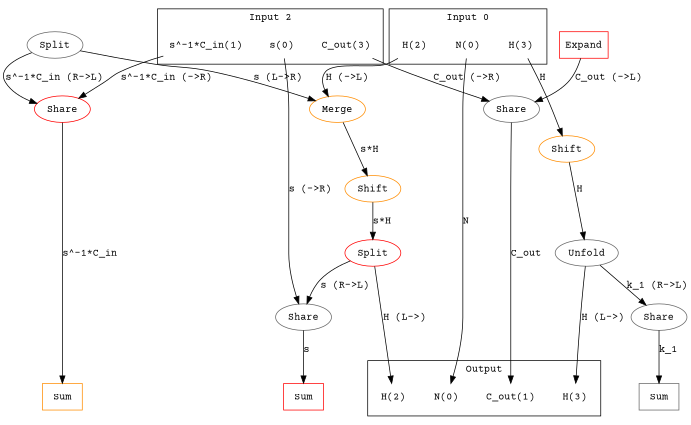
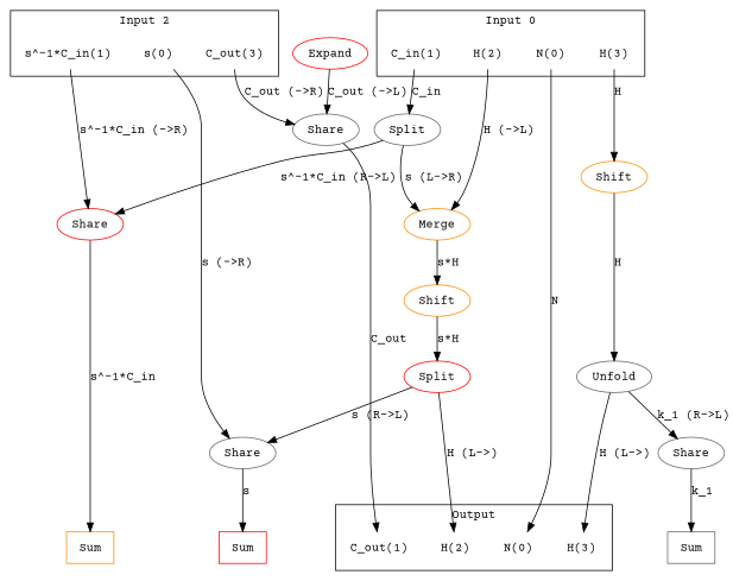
  digraph {
    fontname="Courier Prime"
    newrank=true
    node [color=red fontname="Courier Prime"]
    edge [fontname="Courier Prime"]
    n1 [label=Sum shape=box]
    n2 [color=gray40 label=Sum shape=box]
    n3 [color=darkorange label=Sum shape=box]
    n4 [color=gray40 label="N(0)" shape=none]
    n5 [color=darkorange label="C_out(1)" shape=none]
    n6 [label="H(2)" shape=none]
    n7 [color=gray40 label="H(3)" shape=none]
    n8 [color=darkorange label="N(0)" shape=none]
+   n9 [color=darkorange label="C_in(1)" shape=none]
    n10 [label="H(2)" shape=none]
    n11 [label="H(3)" shape=none]
    n12 [color=darkorange label="s(0)" shape=none]
    n13 [label="s^-1*C_in(1)" shape=none]
    n14 [label="C_out(3)" shape=none]
    n15 [color=gray40 label=Split]
    n16 [color=darkorange label=Merge]
    n17 [color=darkorange label=Shift]
    n18 [color=gray40 label=Share]
    n19 [label=Share]
    n20 [color=gray40 label=Share]
    n21 [color=darkorange label=Shift]
    n22 [label=Split]
    n23 [color=gray40 label=Unfold]
    n24 [color=gray40 label=Share]
-   n25 [label=Expand shape=box]
+   n25 [label=Expand]
    subgraph sub_1 {
      rank=same
      n1
      n2
      n3
      n4
      n5
      n6
      n7
    }
    subgraph sub_2 {
      rank=same
      n8
+     n9
      n10
      n11
      n12
      n13
      n14
    }
    subgraph cluster_3 {
      label=Output
      n4
      n5
      n6
      n7
    }
    subgraph cluster_4 {
      label="Input 0"
      n8
+     n9
      n10
      n11
    }
    subgraph cluster_5 {
      label="Input 2"
      n12
      n13
      n14
    }
    n8 -> n4 [label=N]
+   n9 -> n15 [label=C_in]
    n10 -> n16 [label="H (->L)"]
    n11 -> n17 [label=H]
    n12 -> n18 [label="s (->R)"]
    n13 -> n19 [label="s^-1*C_in (->R)"]
    n14 -> n20 [label="C_out (->R)"]
    n15 -> n16 [label="s (L->R)"]
    n15 -> n19 [label="s^-1*C_in (R->L)"]
    n16 -> n21 [label="s*H"]
    n17 -> n23 [label=H]
    n18 -> n1 [label=s]
    n19 -> n3 [label="s^-1*C_in"]
    n20 -> n5 [label=C_out]
    n21 -> n22 [label="s*H"]
    n22 -> n6 [label="H (L->)"]
    n22 -> n18 [label="s (R->L)"]
    n23 -> n7 [label="H (L->)"]
    n23 -> n24 [label="k_1 (R->L)"]
    n24 -> n2 [label=k_1]
    n25 -> n20 [label="C_out (->L)"]
  }
